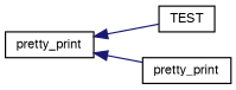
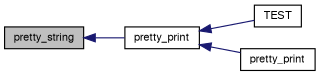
  digraph {
    rankdir=LR
    node [color=black fillcolor=white fontname=FreeSans fontsize=10 shape=record style=filled]
    edge [color=midnightblue dir=back fontname=FreeSans fontsize=10 labelfontname=FreeSans labelfontsize=10 style=solid]
+   n1 [fillcolor=grey75 fontcolor=black height=0.2 label=pretty_string width=0.4]
    n2 [height=0.2 label=pretty_print width=0.4]
    n3 [height=0.2 label=TEST width=0.4]
    n4 [height=0.2 label=pretty_print width=0.4]
+   n1 -> n2
    n2 -> n3
    n2 -> n4
  }
